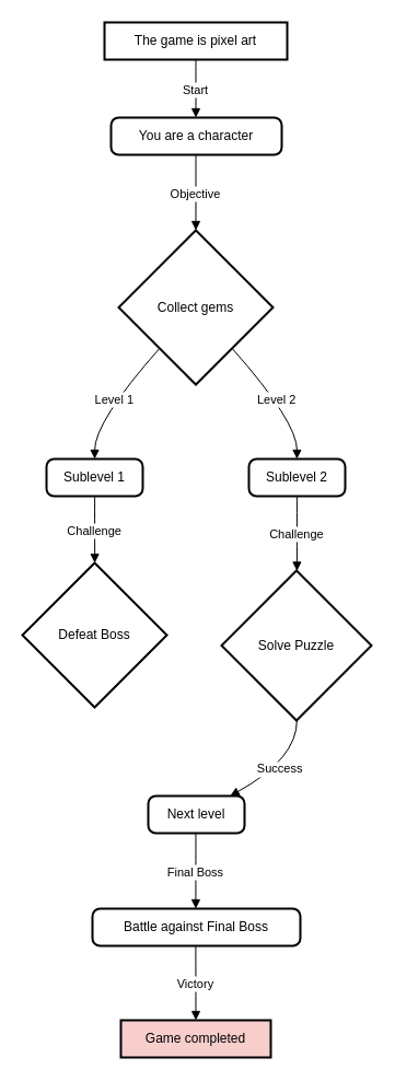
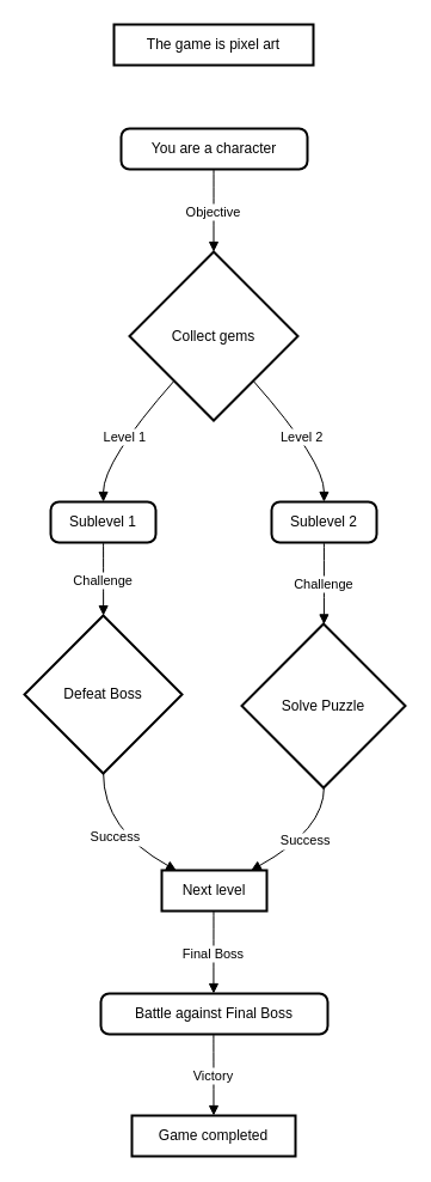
  <mxCell id="0" />
  <mxCell id="1" parent="0" />
  <mxCell id="2" value="The game is pixel art" style="whiteSpace=wrap;strokeWidth=2;" vertex="1" parent="1"><mxGeometry x="95" y="20" width="167" height="34" as="geometry" /></mxCell>
  <mxCell id="3" value="You are a character" style="rounded=1;absoluteArcSize=1;arcSize=14;whiteSpace=wrap;strokeWidth=2;" vertex="1" parent="1"><mxGeometry x="101" y="107" width="156" height="34" as="geometry" /></mxCell>
  <mxCell id="4" value="Collect gems" style="rhombus;strokeWidth=2;whiteSpace=wrap;" vertex="1" parent="1"><mxGeometry x="108" y="210" width="141" height="141" as="geometry" /></mxCell>
  <mxCell id="5" value="Sublevel 1" style="rounded=1;absoluteArcSize=1;arcSize=14;whiteSpace=wrap;strokeWidth=2;" vertex="1" parent="1"><mxGeometry x="42" y="419" width="88" height="34" as="geometry" /></mxCell>
  <mxCell id="6" value="Sublevel 2" style="rounded=1;absoluteArcSize=1;arcSize=14;whiteSpace=wrap;strokeWidth=2;" vertex="1" parent="1"><mxGeometry x="227" y="419" width="88" height="34" as="geometry" /></mxCell>
  <mxCell id="7" value="Defeat Boss" style="rhombus;strokeWidth=2;whiteSpace=wrap;" vertex="1" parent="1"><mxGeometry x="20" y="514" width="132" height="132" as="geometry" /></mxCell>
  <mxCell id="8" value="Solve Puzzle" style="rhombus;strokeWidth=2;whiteSpace=wrap;" vertex="1" parent="1"><mxGeometry x="202" y="521" width="137" height="137" as="geometry" /></mxCell>
- <mxCell id="9" value="Next level" style="rounded=1;absoluteArcSize=1;arcSize=14;whiteSpace=wrap;strokeWidth=2;" vertex="1" parent="1"><mxGeometry x="135" y="727" width="88" height="34" as="geometry" /></mxCell>
+ <mxCell id="9" value="Next level" style="absoluteArcSize=1;arcSize=14;whiteSpace=wrap;strokeWidth=2;rounded=0;" vertex="1" parent="1"><mxGeometry x="135" y="727" width="88" height="34" as="geometry" /></mxCell>
  <mxCell id="10" value="Battle against Final Boss" style="rounded=1;absoluteArcSize=1;arcSize=14;whiteSpace=wrap;strokeWidth=2;" vertex="1" parent="1"><mxGeometry x="84" y="830" width="190" height="34" as="geometry" /></mxCell>
- <mxCell id="11" value="Game completed" style="whiteSpace=wrap;strokeWidth=2;fillColor=#f8cecc;" vertex="1" parent="1"><mxGeometry x="110" y="932" width="137" height="34" as="geometry" /></mxCell>
- <mxCell id="12" value="Start" style="curved=1;startArrow=none;endArrow=block;exitX=0.5;exitY=0.99;entryX=0.497;entryY=0.01;" edge="1" parent="1" source="2" target="3"><mxGeometry relative="1" as="geometry"><Array as="points" /></mxGeometry></mxCell>
+ <mxCell id="11" value="Game completed" style="whiteSpace=wrap;strokeWidth=2;" vertex="1" parent="1"><mxGeometry x="110" y="932" width="137" height="34" as="geometry" /></mxCell>
  <mxCell id="13" value="Objective" style="curved=1;startArrow=none;endArrow=block;exitX=0.497;exitY=1.0;entryX=0.5;entryY=-0.002;" edge="1" parent="1" source="3" target="4"><mxGeometry relative="1" as="geometry"><Array as="points" /></mxGeometry></mxCell>
  <mxCell id="14" value="Level 1" style="curved=1;startArrow=none;endArrow=block;exitX=0.06;exitY=0.996;entryX=0.501;entryY=0.003;" edge="1" parent="1" source="4" target="5"><mxGeometry relative="1" as="geometry"><Array as="points"><mxPoint x="86" y="385" /></Array></mxGeometry></mxCell>
  <mxCell id="15" value="Level 2" style="curved=1;startArrow=none;endArrow=block;exitX=0.94;exitY=0.996;entryX=0.499;entryY=0.003;" edge="1" parent="1" source="4" target="6"><mxGeometry relative="1" as="geometry"><Array as="points"><mxPoint x="271" y="385" /></Array></mxGeometry></mxCell>
  <mxCell id="16" value="Challenge" style="curved=1;startArrow=none;endArrow=block;exitX=0.501;exitY=0.993;entryX=0.501;entryY=0.0;" edge="1" parent="1" source="5" target="7"><mxGeometry relative="1" as="geometry"><Array as="points" /></mxGeometry></mxCell>
  <mxCell id="17" value="Challenge" style="curved=1;startArrow=none;endArrow=block;exitX=0.499;exitY=0.993;entryX=0.503;entryY=0.003;" edge="1" parent="1" source="6" target="8"><mxGeometry relative="1" as="geometry"><Array as="points" /></mxGeometry></mxCell>
+ <mxCell id="18" value="Success" style="curved=1;startArrow=none;endArrow=block;exitX=0.501;exitY=1.002;entryX=0.149;entryY=0.014;" edge="1" parent="1" source="7" target="9"><mxGeometry relative="1" as="geometry"><Array as="points"><mxPoint x="86" y="693" /></Array></mxGeometry></mxCell>
  <mxCell id="19" value="Success" style="curved=1;startArrow=none;endArrow=block;exitX=0.503;exitY=1.006;entryX=0.84;entryY=0.014;" edge="1" parent="1" source="8" target="9"><mxGeometry relative="1" as="geometry"><Array as="points"><mxPoint x="271" y="693" /></Array></mxGeometry></mxCell>
  <mxCell id="20" value="Final Boss" style="curved=1;startArrow=none;endArrow=block;exitX=0.494;exitY=1.004;entryX=0.497;entryY=-0.006;" edge="1" parent="1" source="9" target="10"><mxGeometry relative="1" as="geometry"><Array as="points" /></mxGeometry></mxCell>
  <mxCell id="21" value="Victory" style="curved=1;startArrow=none;endArrow=block;exitX=0.497;exitY=0.984;entryX=0.5;entryY=0.004;" edge="1" parent="1" source="10" target="11"><mxGeometry relative="1" as="geometry"><Array as="points" /></mxGeometry></mxCell>
